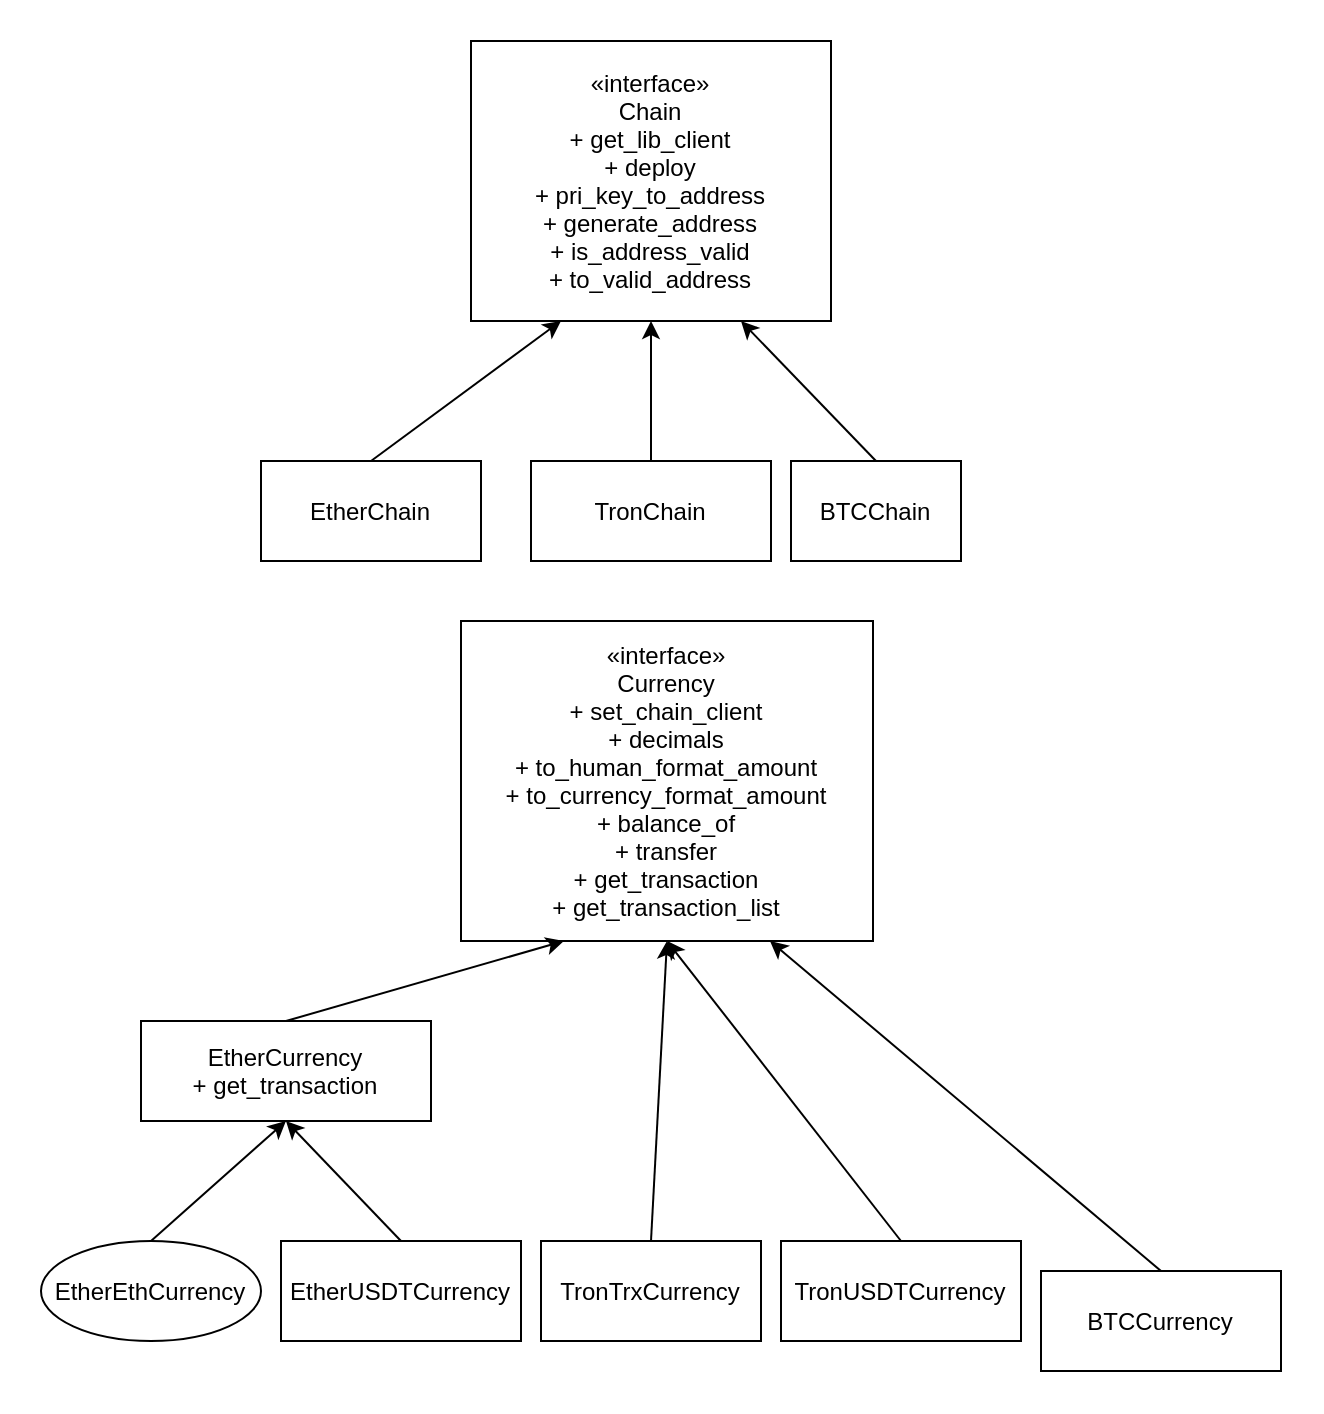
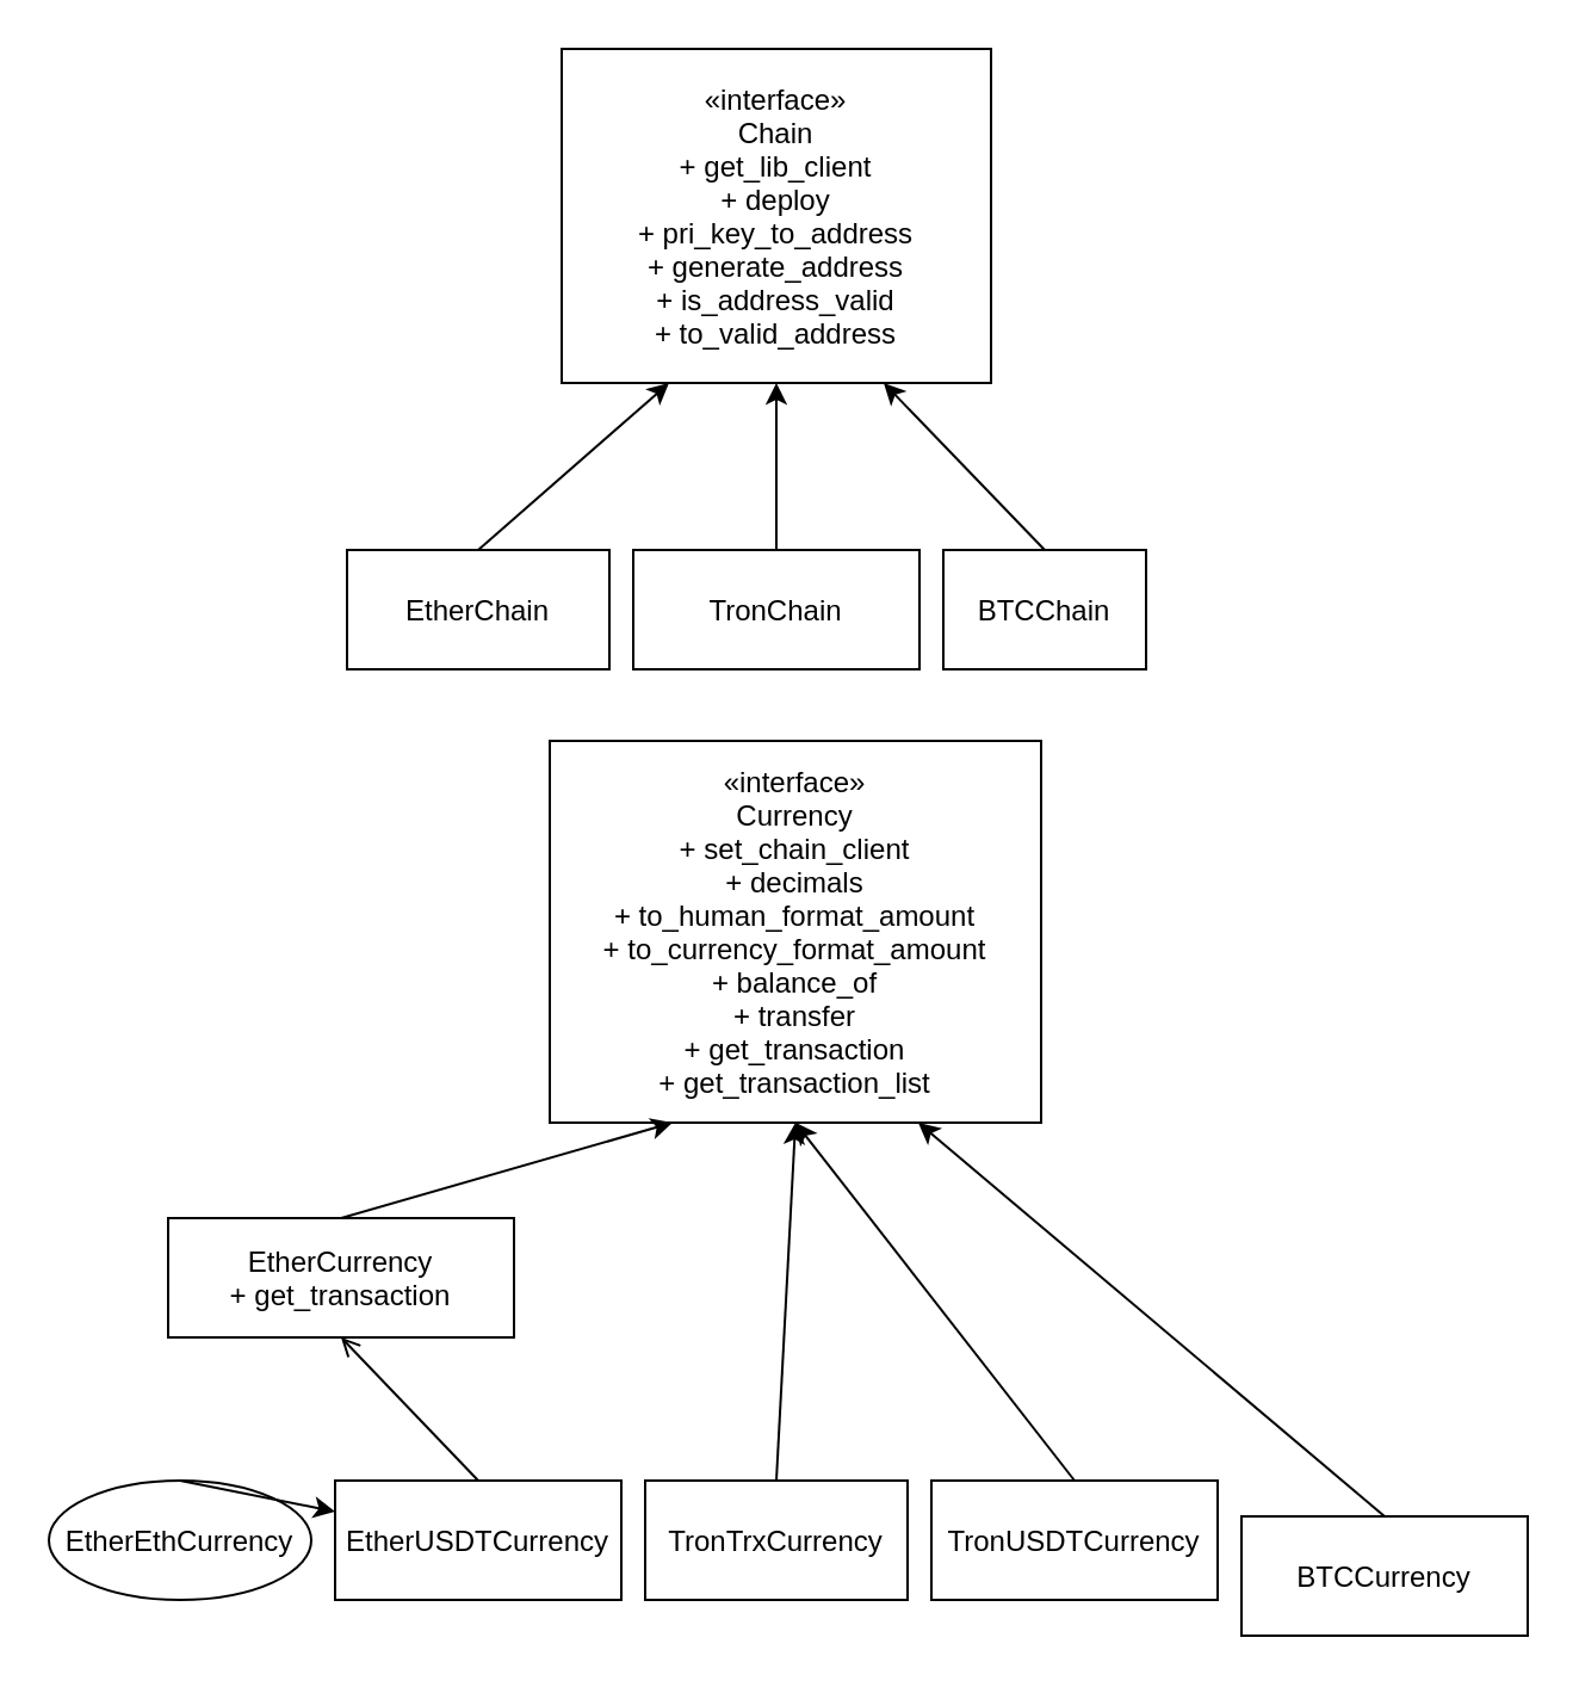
  <mxCell id="0" />
  <mxCell id="1" parent="0" />
  <mxCell id="2" value="«interface»&#10;Chain&#10;+ get_lib_client&#10;+ deploy&#10;+ pri_key_to_address&#10;+ generate_address&#10;+ is_address_valid&#10;+ to_valid_address" style="fontStyle=0" vertex="1" parent="1"><mxGeometry x="235" y="20" width="180" height="140" as="geometry" /></mxCell>
  <mxCell id="3" value="«interface»&#10;Currency&#10;+ set_chain_client&#10;+ decimals&#10;+ to_human_format_amount&#10;+ to_currency_format_amount&#10;+ balance_of&#10;+ transfer&#10;+ get_transaction&#10;+ get_transaction_list" style="align=center;" vertex="1" parent="1"><mxGeometry x="230" y="310" width="206" height="160" as="geometry" /></mxCell>
- <mxCell id="4" value="EtherChain" style="" vertex="1" parent="1"><mxGeometry x="130" y="230" width="110" height="50" as="geometry" /></mxCell>
+ <mxCell id="4" value="EtherChain" style="" vertex="1" parent="1"><mxGeometry x="145" y="230" width="110" height="50" as="geometry" /></mxCell>
  <mxCell id="5" value="TronChain" style="" vertex="1" parent="1"><mxGeometry x="265" y="230" width="120" height="50" as="geometry" /></mxCell>
  <mxCell id="6" value="BTCChain" style="" vertex="1" parent="1"><mxGeometry x="395" y="230" width="85" height="50" as="geometry" /></mxCell>
  <mxCell id="7" value="EtherCurrency&#10;+ get_transaction" style="" vertex="1" parent="1"><mxGeometry x="70" y="510" width="145" height="50" as="geometry" /></mxCell>
  <mxCell id="8" value="EtherEthCurrency" style="ellipse;" vertex="1" parent="1"><mxGeometry x="20" y="620" width="110" height="50" as="geometry" /></mxCell>
  <mxCell id="9" value="EtherUSDTCurrency" style="" vertex="1" parent="1"><mxGeometry x="140" y="620" width="120" height="50" as="geometry" /></mxCell>
  <mxCell id="10" value="TronTrxCurrency" style="" vertex="1" parent="1"><mxGeometry x="270" y="620" width="110" height="50" as="geometry" /></mxCell>
  <mxCell id="11" value="TronUSDTCurrency" style="" vertex="1" parent="1"><mxGeometry x="390" y="620" width="120" height="50" as="geometry" /></mxCell>
  <mxCell id="12" value="" style="endArrow=classic;html=1;entryX=0.25;entryY=1;entryDx=0;entryDy=0;exitX=0.5;exitY=0;exitDx=0;exitDy=0;" edge="1" parent="1" source="7" target="3"><mxGeometry width="50" height="50" relative="1" as="geometry"><mxPoint x="280" y="550" as="sourcePoint" /><mxPoint x="330" y="500" as="targetPoint" /></mxGeometry></mxCell>
- <mxCell id="13" value="" style="endArrow=classic;html=1;entryX=0.5;entryY=1;entryDx=0;entryDy=0;exitX=0.5;exitY=0;exitDx=0;exitDy=0;" edge="1" parent="1" source="9" target="7"><mxGeometry width="50" height="50" relative="1" as="geometry"><mxPoint x="135" y="520" as="sourcePoint" /><mxPoint x="220" y="480" as="targetPoint" /></mxGeometry></mxCell>
- <mxCell id="14" value="" style="endArrow=classic;html=1;entryX=0.5;entryY=1;entryDx=0;entryDy=0;exitX=0.5;exitY=0;exitDx=0;exitDy=0;" edge="1" parent="1" source="8" target="7"><mxGeometry width="50" height="50" relative="1" as="geometry"><mxPoint x="145" y="530" as="sourcePoint" /><mxPoint x="230" y="490" as="targetPoint" /></mxGeometry></mxCell>
+ <mxCell id="13" value="" style="endArrow=open;html=1;entryX=0.5;entryY=1;entryDx=0;entryDy=0;exitX=0.5;exitY=0;exitDx=0;exitDy=0;" edge="1" parent="1" source="9" target="7"><mxGeometry width="50" height="50" relative="1" as="geometry"><mxPoint x="135" y="520" as="sourcePoint" /><mxPoint x="220" y="480" as="targetPoint" /></mxGeometry></mxCell>
+ <mxCell id="14" value="" style="endArrow=classic;html=1;exitX=0.5;exitY=0;exitDx=0;exitDy=0;" edge="1" parent="1" source="8" target="9"><mxGeometry width="50" height="50" relative="1" as="geometry"><mxPoint x="145" y="530" as="sourcePoint" /><mxPoint x="230" y="490" as="targetPoint" /></mxGeometry></mxCell>
  <mxCell id="15" value="" style="endArrow=classic;html=1;entryX=0.5;entryY=1;entryDx=0;entryDy=0;exitX=0.5;exitY=0;exitDx=0;exitDy=0;" edge="1" parent="1" source="10" target="3"><mxGeometry width="50" height="50" relative="1" as="geometry"><mxPoint x="313" y="610" as="sourcePoint" /><mxPoint x="238" y="550" as="targetPoint" /></mxGeometry></mxCell>
  <mxCell id="16" value="" style="endArrow=classic;html=1;entryX=0.5;entryY=1;entryDx=0;entryDy=0;exitX=0.5;exitY=0;exitDx=0;exitDy=0;" edge="1" parent="1" source="11" target="3"><mxGeometry width="50" height="50" relative="1" as="geometry"><mxPoint x="351" y="595" as="sourcePoint" /><mxPoint x="276" y="535" as="targetPoint" /></mxGeometry></mxCell>
  <mxCell id="17" value="BTCCurrency" style="" vertex="1" parent="1"><mxGeometry x="520" y="635" width="120" height="50" as="geometry" /></mxCell>
  <mxCell id="18" value="" style="endArrow=classic;html=1;entryX=0.75;entryY=1;entryDx=0;entryDy=0;exitX=0.5;exitY=0;exitDx=0;exitDy=0;" edge="1" parent="1" source="17" target="3"><mxGeometry width="50" height="50" relative="1" as="geometry"><mxPoint x="460" y="630" as="sourcePoint" /><mxPoint x="250" y="480" as="targetPoint" /></mxGeometry></mxCell>
  <mxCell id="19" value="" style="endArrow=classic;html=1;entryX=0.25;entryY=1;entryDx=0;entryDy=0;exitX=0.5;exitY=0;exitDx=0;exitDy=0;" edge="1" parent="1" source="4" target="2"><mxGeometry width="50" height="50" relative="1" as="geometry"><mxPoint x="159" y="200" as="sourcePoint" /><mxPoint x="209" y="150" as="targetPoint" /></mxGeometry></mxCell>
  <mxCell id="20" value="" style="endArrow=classic;html=1;exitX=0.5;exitY=0;exitDx=0;exitDy=0;entryX=0.5;entryY=1;entryDx=0;entryDy=0;" edge="1" parent="1" source="5" target="2"><mxGeometry width="50" height="50" relative="1" as="geometry"><mxPoint x="194" y="240" as="sourcePoint" /><mxPoint x="318" y="180" as="targetPoint" /></mxGeometry></mxCell>
  <mxCell id="21" value="" style="endArrow=classic;html=1;exitX=0.5;exitY=0;exitDx=0;exitDy=0;entryX=0.75;entryY=1;entryDx=0;entryDy=0;" edge="1" parent="1" source="6" target="2"><mxGeometry width="50" height="50" relative="1" as="geometry"><mxPoint x="319" y="240" as="sourcePoint" /><mxPoint x="335" y="170" as="targetPoint" /></mxGeometry></mxCell>
